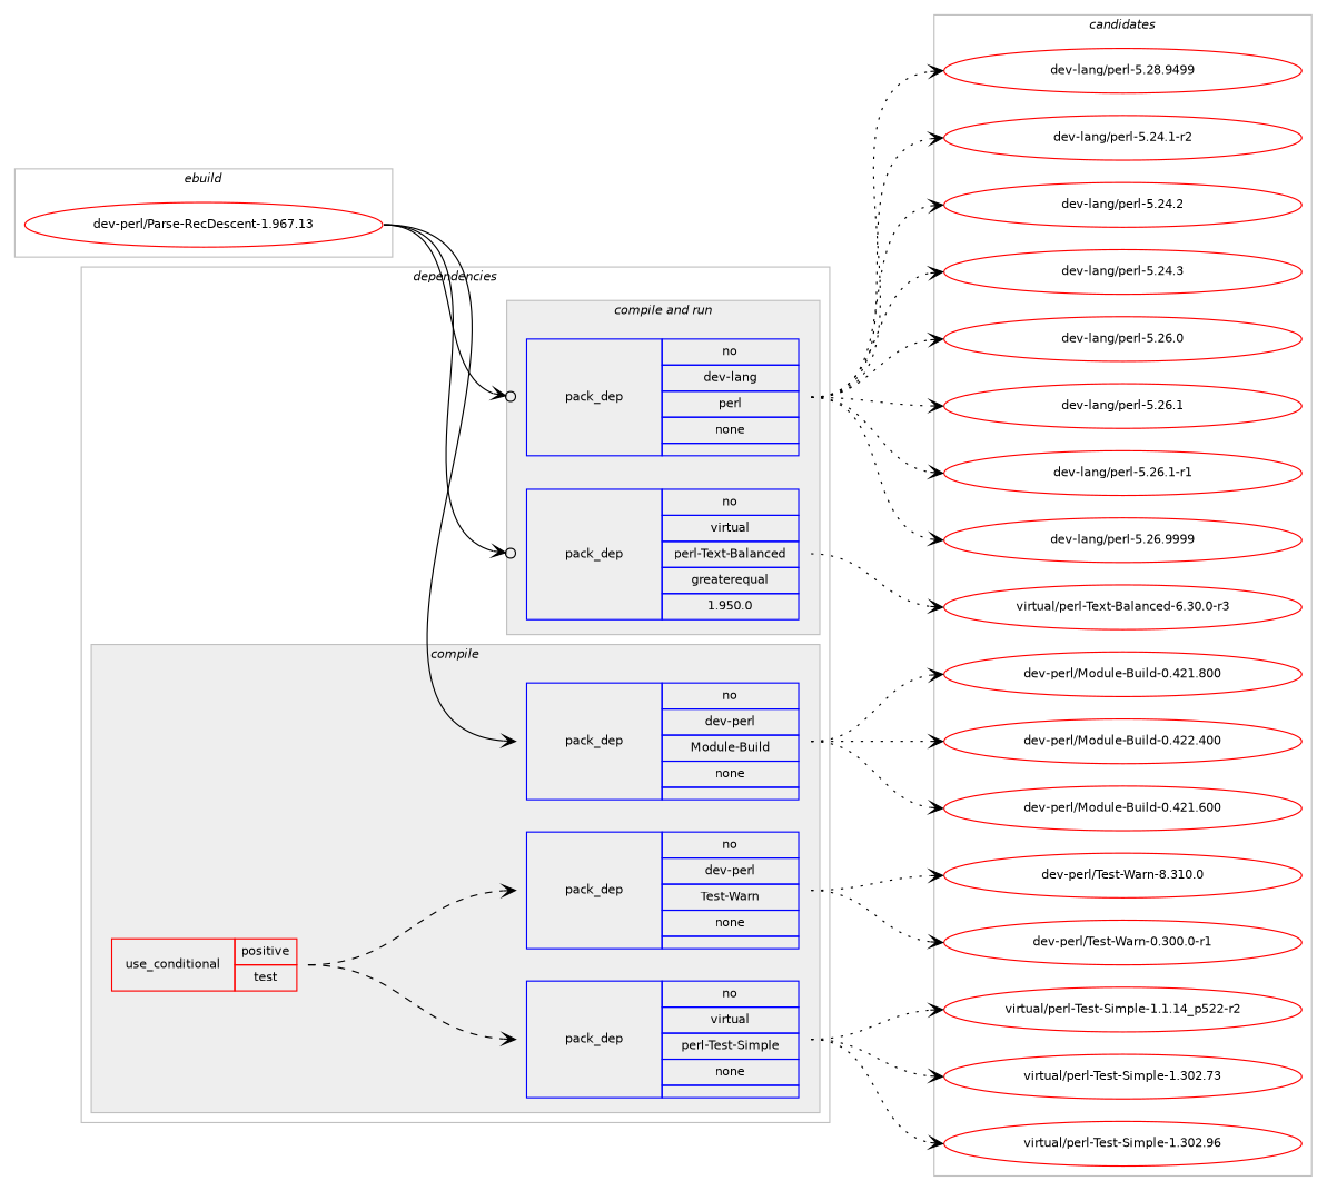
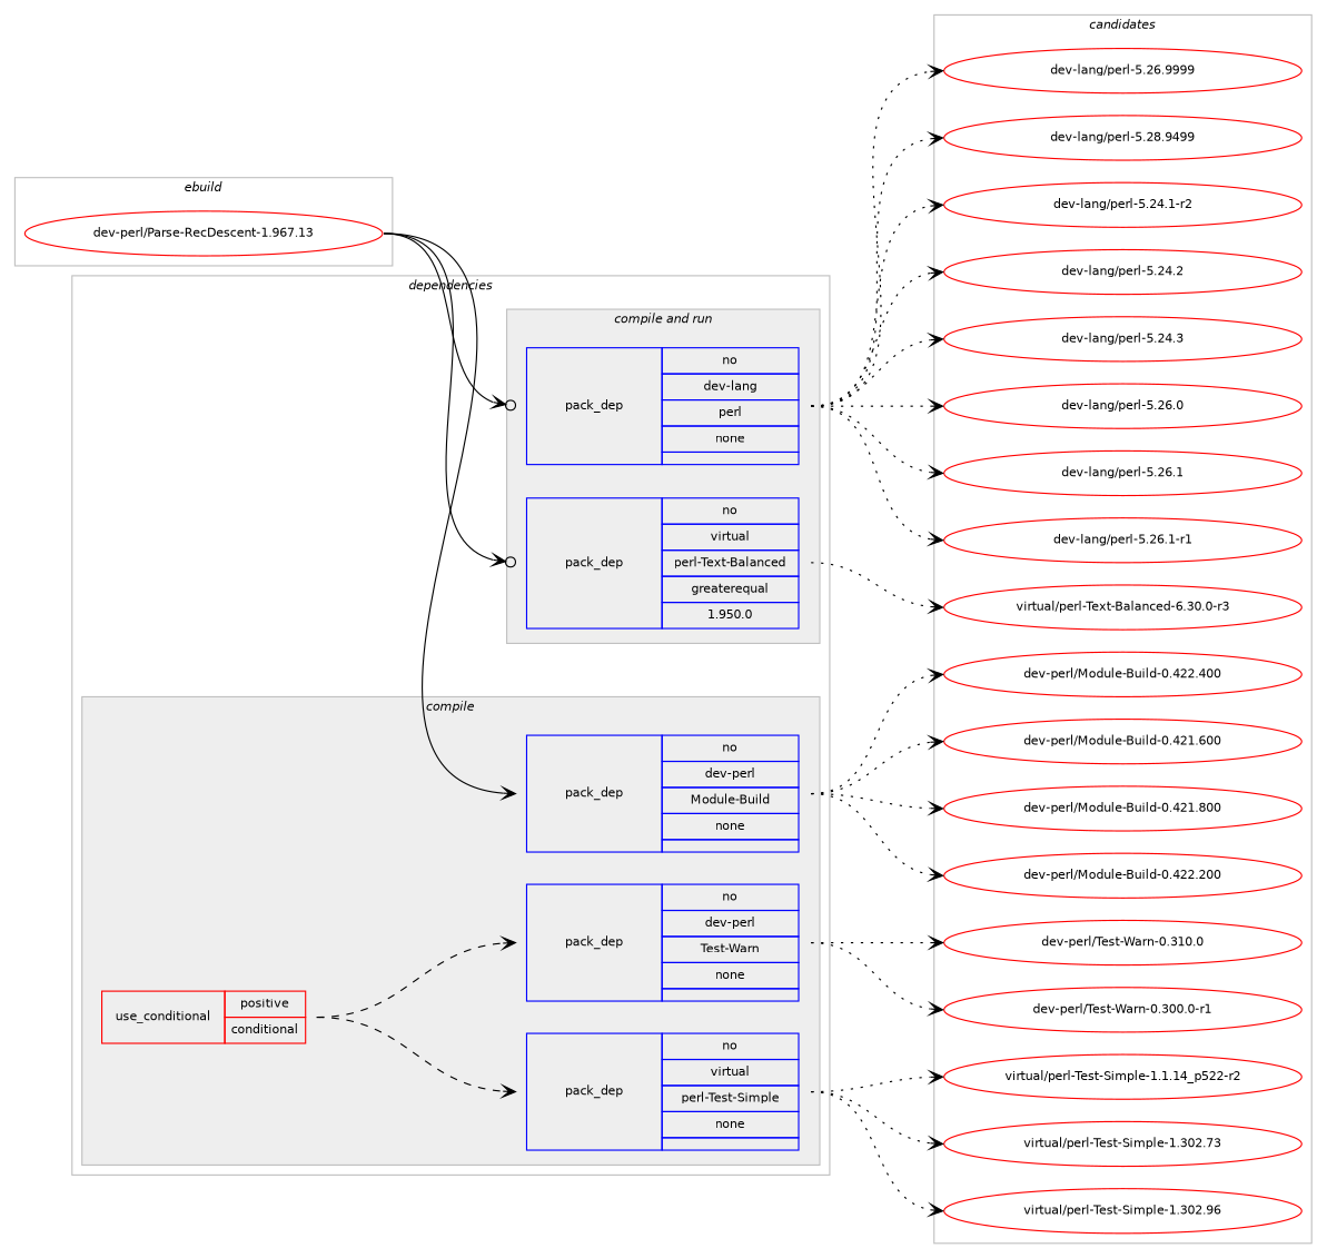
  digraph {
    compound=true
    concentrate=true
    fontname=Helvetica
    fontsize=10
    newrank=true
    rankdir=LR
    ranksep=1.5
    node [color=red fontname=Helvetica fontsize=10]
    edge [arrowhead=vee headport=w style=dotted tailport=e weight=100]
    n1 [label="dev-perl/Parse-RecDescent-1.967.13" width=4]
    n2 [color=blue label=<<TABLE BORDER="0" CELLBORDER="1" CELLSPACING="0" CELLPADDING="4" WIDTH="220"><TR><TD ROWSPAN="6" CELLPADDING="30">pack_dep</TD></TR><TR><TD WIDTH="110">no</TD></TR><TR><TD>virtual</TD></TR><TR><TD>perl-Test-Simple</TD></TR><TR><TD>none</TD></TR><TR><TD></TD></TR></TABLE>> shape=none]
    n3 [color=blue label=<<TABLE BORDER="0" CELLBORDER="1" CELLSPACING="0" CELLPADDING="4" WIDTH="220"><TR><TD ROWSPAN="6" CELLPADDING="30">pack_dep</TD></TR><TR><TD WIDTH="110">no</TD></TR><TR><TD>dev-perl</TD></TR><TR><TD>Test-Warn</TD></TR><TR><TD>none</TD></TR><TR><TD></TD></TR></TABLE>> shape=none]
-   n4 [label=<<TABLE BORDER="0" CELLBORDER="1" CELLSPACING="0" CELLPADDING="4"><TR><TD ROWSPAN="3" CELLPADDING="10">use_conditional</TD></TR><TR><TD>positive</TD></TR><TR><TD>test</TD></TR></TABLE>> shape=none]
+   n4 [label=<<TABLE BORDER="0" CELLBORDER="1" CELLSPACING="0" CELLPADDING="4"><TR><TD ROWSPAN="3" CELLPADDING="10">use_conditional</TD></TR><TR><TD>positive</TD></TR><TR><TD>conditional</TD></TR></TABLE>> shape=none]
    n5 [color=blue label=<<TABLE BORDER="0" CELLBORDER="1" CELLSPACING="0" CELLPADDING="4" WIDTH="220"><TR><TD ROWSPAN="6" CELLPADDING="30">pack_dep</TD></TR><TR><TD WIDTH="110">no</TD></TR><TR><TD>dev-perl</TD></TR><TR><TD>Module-Build</TD></TR><TR><TD>none</TD></TR><TR><TD></TD></TR></TABLE>> shape=none]
    n6 [color=blue label=<<TABLE BORDER="0" CELLBORDER="1" CELLSPACING="0" CELLPADDING="4" WIDTH="220"><TR><TD ROWSPAN="6" CELLPADDING="30">pack_dep</TD></TR><TR><TD WIDTH="110">no</TD></TR><TR><TD>dev-lang</TD></TR><TR><TD>perl</TD></TR><TR><TD>none</TD></TR><TR><TD></TD></TR></TABLE>> shape=none]
    n7 [color=blue label=<<TABLE BORDER="0" CELLBORDER="1" CELLSPACING="0" CELLPADDING="4" WIDTH="220"><TR><TD ROWSPAN="6" CELLPADDING="30">pack_dep</TD></TR><TR><TD WIDTH="110">no</TD></TR><TR><TD>virtual</TD></TR><TR><TD>perl-Text-Balanced</TD></TR><TR><TD>greaterequal</TD></TR><TR><TD>1.950.0</TD></TR></TABLE>> shape=none]
    n8 [label="virtual/perl-Test-Simple-1.1.14_p522-r2" width=4]
    n9 [label="virtual/perl-Test-Simple-1.302.73" width=4]
    n10 [label="virtual/perl-Test-Simple-1.302.96" width=4]
    n11 [label="dev-perl/Test-Warn-0.300.0-r1" width=4]
-   n12 [label="dev-perl/Test-Warn-8.310.0" width=4]
+   n12 [label="dev-perl/Test-Warn-0.310.0" width=4]
    n13 [label="dev-perl/Module-Build-0.421.600" width=4]
    n14 [label="dev-perl/Module-Build-0.421.800" width=4]
+   n15 [label="dev-perl/Module-Build-0.422.200" width=4]
    n16 [label="dev-perl/Module-Build-0.422.400" width=4]
    n17 [label="dev-lang/perl-5.24.1-r2" width=4]
    n18 [label="dev-lang/perl-5.24.2" width=4]
    n19 [label="dev-lang/perl-5.24.3" width=4]
    n20 [label="dev-lang/perl-5.26.0" width=4]
    n21 [label="dev-lang/perl-5.26.1" width=4]
    n22 [label="dev-lang/perl-5.26.1-r1" width=4]
    n23 [label="dev-lang/perl-5.26.9999" width=4]
    n24 [label="dev-lang/perl-5.28.9499" width=4]
    n25 [label="virtual/perl-Text-Balanced-6.30.0-r3" width=4]
    subgraph cluster_1 {
      color=gray
      label=<<i>ebuild</i>>
      rank=same
      n1
    }
    subgraph cluster_2 {
      color=gray
      label=<<i>dependencies</i>>
      subgraph cluster_3 {
        color=gray
        fillcolor="#eeeeee"
        label=<<i>compile</i>>
        style=filled
        subgraph sub_4 {
          color=gray
          fillcolor="#eeeeee"
          label=<<i>compile</i>>
          style=filled
          n4
          subgraph sub_5 {
            color=gray
            fillcolor="#eeeeee"
            label=<<i>compile</i>>
            style=filled
            n2
          }
          subgraph sub_6 {
            color=gray
            fillcolor="#eeeeee"
            label=<<i>compile</i>>
            style=filled
            n3
          }
        }
        subgraph sub_7 {
          color=gray
          fillcolor="#eeeeee"
          label=<<i>compile</i>>
          style=filled
          n5
        }
      }
      subgraph cluster_8 {
        color=gray
        fillcolor="#eeeeee"
        label=<<i>compile and run</i>>
        style=filled
        subgraph sub_9 {
          color=gray
          fillcolor="#eeeeee"
          label=<<i>compile and run</i>>
          style=filled
          n6
        }
        subgraph sub_10 {
          color=gray
          fillcolor="#eeeeee"
          label=<<i>compile and run</i>>
          style=filled
          n7
        }
      }
      subgraph cluster_11 {
        color=gray
        fillcolor="#eeeeee"
        label=<<i>run</i>>
        style=filled
      }
    }
    subgraph cluster_12 {
      color=gray
      label=<<i>candidates</i>>
      rank=same
      subgraph sub_13 {
        color=black
        label=<<i>candidates</i>>
        nodesep=1
        rank=same
        n8
        n9
        n10
      }
      subgraph sub_14 {
        color=black
        label=<<i>candidates</i>>
        nodesep=1
        rank=same
        n11
        n12
      }
      subgraph sub_15 {
        color=black
        label=<<i>candidates</i>>
        nodesep=1
        rank=same
        n13
        n14
+       n15
        n16
      }
      subgraph sub_16 {
        color=black
        label=<<i>candidates</i>>
        nodesep=1
        rank=same
        n17
        n18
        n19
        n20
        n21
        n22
        n23
        n24
      }
      subgraph sub_17 {
        color=black
        label=<<i>candidates</i>>
        nodesep=1
        rank=same
        n25
      }
    }
    n1 -> n5 [style=solid weight=20]
    n1 -> n6 [arrowhead=odotvee style=solid weight=20]
    n1 -> n7 [arrowhead=odotvee style=solid weight=20]
    n2 -> n8
    n2 -> n9
    n2 -> n10
    n3 -> n11
    n3 -> n12
    n4 -> n2 [style=dashed weight=20]
    n4 -> n3 [style=dashed weight=20]
    n5 -> n13
    n5 -> n14
+   n5 -> n15
    n5 -> n16
    n6 -> n17
    n6 -> n18
    n6 -> n19
    n6 -> n20
    n6 -> n21
    n6 -> n22
    n6 -> n23
    n6 -> n24
    n7 -> n25
  }
